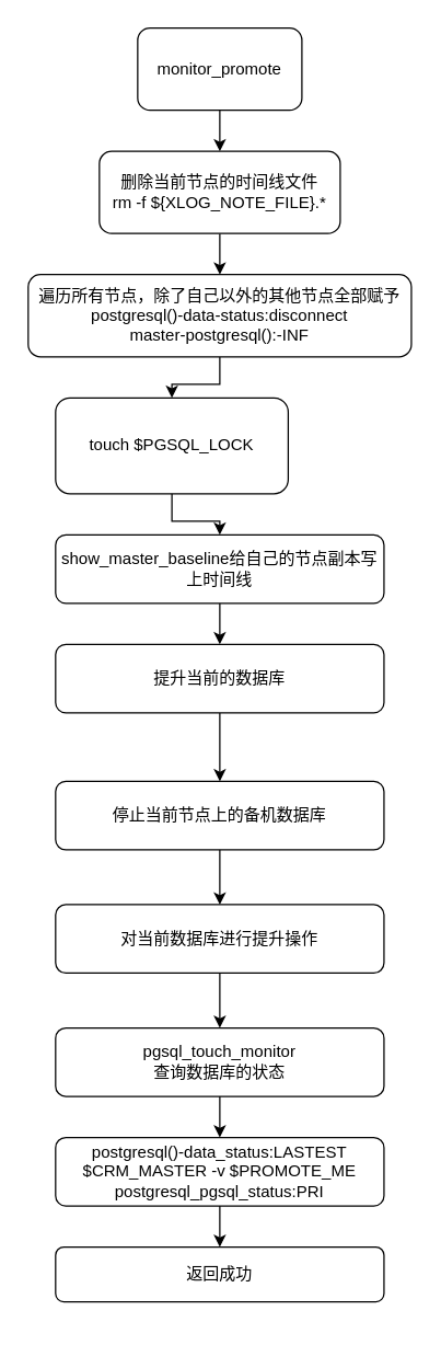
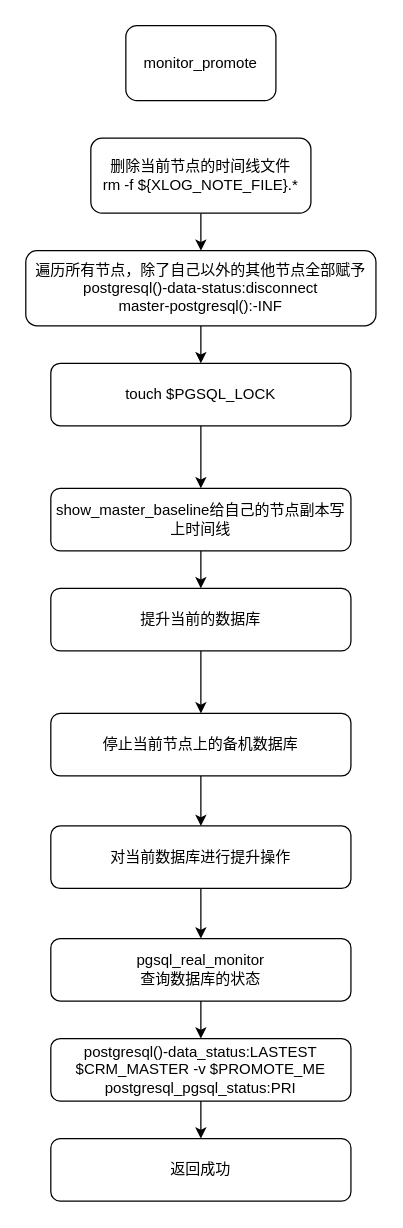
  <mxCell id="0" />
  <mxCell id="1" parent="0" />
- <mxCell id="2" style="edgeStyle=orthogonalEdgeStyle;rounded=0;orthogonalLoop=1;jettySize=auto;html=1;" edge="1" parent="1" source="3" target="5"><mxGeometry relative="1" as="geometry" /></mxCell>
  <mxCell id="3" value="monitor_promote" style="rounded=1;whiteSpace=wrap;html=1;" vertex="1" parent="1"><mxGeometry x="100" y="20" width="120" height="60" as="geometry" /></mxCell>
  <mxCell id="4" style="edgeStyle=orthogonalEdgeStyle;rounded=0;orthogonalLoop=1;jettySize=auto;html=1;" edge="1" parent="1" source="5" target="7"><mxGeometry relative="1" as="geometry" /></mxCell>
  <mxCell id="5" value="删除当前节点的时间线文件&lt;br&gt;rm -f ${XLOG_NOTE_FILE}.*" style="rounded=1;whiteSpace=wrap;html=1;" vertex="1" parent="1"><mxGeometry x="72" y="110" width="176" height="60" as="geometry" /></mxCell>
  <mxCell id="6" style="edgeStyle=orthogonalEdgeStyle;rounded=0;orthogonalLoop=1;jettySize=auto;html=1;" edge="1" parent="1" source="7" target="9"><mxGeometry relative="1" as="geometry" /></mxCell>
  <mxCell id="7" value="遍历所有节点，除了自己以外的其他节点全部赋予&lt;br&gt;postgresql()-data-status:disconnect&lt;br&gt;master-postgresql():-INF" style="rounded=1;whiteSpace=wrap;html=1;" vertex="1" parent="1"><mxGeometry x="20" y="200" width="280" height="60" as="geometry" /></mxCell>
  <mxCell id="8" style="edgeStyle=orthogonalEdgeStyle;rounded=0;orthogonalLoop=1;jettySize=auto;html=1;entryX=0.5;entryY=0;entryDx=0;entryDy=0;" edge="1" parent="1" source="9" target="11"><mxGeometry relative="1" as="geometry" /></mxCell>
- <mxCell id="9" value="touch $PGSQL_LOCK" style="rounded=1;whiteSpace=wrap;html=1;" vertex="1" parent="1"><mxGeometry x="40" y="290" width="170" height="70" as="geometry" /></mxCell>
+ <mxCell id="9" value="touch $PGSQL_LOCK" style="rounded=1;whiteSpace=wrap;html=1;" vertex="1" parent="1"><mxGeometry x="40" y="290" width="240" height="50" as="geometry" /></mxCell>
  <mxCell id="10" style="edgeStyle=orthogonalEdgeStyle;rounded=0;orthogonalLoop=1;jettySize=auto;html=1;" edge="1" parent="1" source="11" target="13"><mxGeometry relative="1" as="geometry" /></mxCell>
  <mxCell id="11" value="show_master_baseline给自己的节点副本写上时间线" style="rounded=1;whiteSpace=wrap;html=1;" vertex="1" parent="1"><mxGeometry x="40" y="390" width="240" height="50" as="geometry" /></mxCell>
  <mxCell id="12" style="edgeStyle=orthogonalEdgeStyle;rounded=0;orthogonalLoop=1;jettySize=auto;html=1;" edge="1" parent="1" source="13" target="15"><mxGeometry relative="1" as="geometry" /></mxCell>
  <mxCell id="13" value="提升当前的数据库" style="rounded=1;whiteSpace=wrap;html=1;" vertex="1" parent="1"><mxGeometry x="40" y="470" width="240" height="50" as="geometry" /></mxCell>
  <mxCell id="14" value="" style="edgeStyle=orthogonalEdgeStyle;rounded=0;orthogonalLoop=1;jettySize=auto;html=1;" edge="1" parent="1" source="15" target="17"><mxGeometry relative="1" as="geometry" /></mxCell>
  <mxCell id="15" value="停止当前节点上的备机数据库" style="rounded=1;whiteSpace=wrap;html=1;" vertex="1" parent="1"><mxGeometry x="40" y="570" width="240" height="50" as="geometry" /></mxCell>
  <mxCell id="16" style="edgeStyle=orthogonalEdgeStyle;rounded=0;orthogonalLoop=1;jettySize=auto;html=1;entryX=0.5;entryY=0;entryDx=0;entryDy=0;" edge="1" parent="1" source="17" target="19"><mxGeometry relative="1" as="geometry" /></mxCell>
  <mxCell id="17" value="对当前数据库进行提升操作" style="rounded=1;whiteSpace=wrap;html=1;" vertex="1" parent="1"><mxGeometry x="40" y="660" width="240" height="50" as="geometry" /></mxCell>
  <mxCell id="18" style="edgeStyle=orthogonalEdgeStyle;rounded=0;orthogonalLoop=1;jettySize=auto;html=1;" edge="1" parent="1" source="19" target="21"><mxGeometry relative="1" as="geometry" /></mxCell>
- <mxCell id="19" value="pgsql_touch_monitor&lt;br&gt;查询数据库的状态" style="rounded=1;whiteSpace=wrap;html=1;" vertex="1" parent="1"><mxGeometry x="40" y="750" width="240" height="50" as="geometry" /></mxCell>
+ <mxCell id="19" value="pgsql_real_monitor&lt;br&gt;查询数据库的状态" style="rounded=1;whiteSpace=wrap;html=1;" vertex="1" parent="1"><mxGeometry x="40" y="750" width="240" height="50" as="geometry" /></mxCell>
  <mxCell id="20" style="edgeStyle=orthogonalEdgeStyle;rounded=0;orthogonalLoop=1;jettySize=auto;html=1;" edge="1" parent="1" source="21" target="22"><mxGeometry relative="1" as="geometry" /></mxCell>
  <mxCell id="21" value="postgresql()-data_status:LASTEST&lt;br&gt;$CRM_MASTER -v $PROMOTE_ME&lt;br&gt;postgresql_pgsql_status:PRI" style="rounded=1;whiteSpace=wrap;html=1;" vertex="1" parent="1"><mxGeometry x="40" y="830" width="240" height="50" as="geometry" /></mxCell>
- <mxCell id="22" value="返回成功" style="rounded=1;whiteSpace=wrap;html=1;" vertex="1" parent="1"><mxGeometry x="40" y="910" width="240" height="40" as="geometry" /></mxCell>
+ <mxCell id="22" value="返回成功" style="rounded=1;whiteSpace=wrap;html=1;" vertex="1" parent="1"><mxGeometry x="40" y="910" width="240" height="50" as="geometry" /></mxCell>
